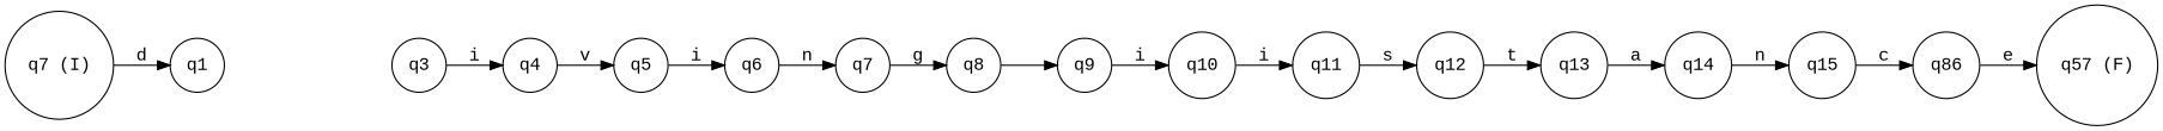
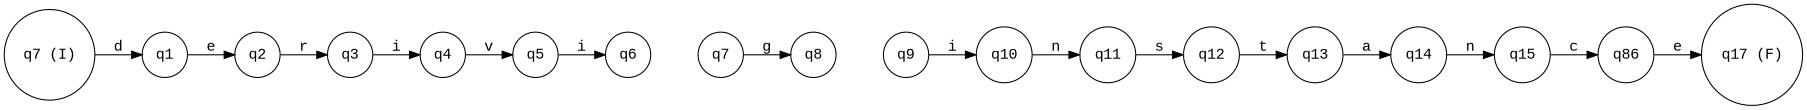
  digraph {
    fontname="Liberation Mono"
    rankdir=LR
    node [fontname="Liberation Mono" shape=circle]
    edge [fontname="Liberation Mono"]
    n1 [label="q7 (I)"]
    n2 [label=q1]
+   n3 [label=q2]
    n4 [label=q3]
    n5 [label=q4]
    n6 [label=q5]
    n7 [label=q6]
    n8 [label=q7]
    n9 [label=q8]
    n10 [label=q9]
    n11 [label=q10]
    n12 [label=q11]
    n13 [label=q12]
    n14 [label=q13]
    n15 [label=q14]
    n16 [label=q15]
    n17 [label=q86]
-   n18 [label="q57 (F)"]
+   n18 [label="q17 (F)"]
    n1 -> n2 [label=d]
+   n2 -> n3 [label=e]
+   n3 -> n4 [label=r]
    n4 -> n5 [label=i]
    n5 -> n6 [label=v]
    n6 -> n7 [label=i]
-   n7 -> n8 [label=n]
    n8 -> n9 [label=g]
-   n9 -> n10 [label=" "]
    n10 -> n11 [label=i]
-   n11 -> n12 [label=i]
+   n11 -> n12 [label=n]
    n12 -> n13 [label=s]
    n13 -> n14 [label=t]
    n14 -> n15 [label=a]
    n15 -> n16 [label=n]
    n16 -> n17 [label=c]
    n17 -> n18 [label=e]
  }
